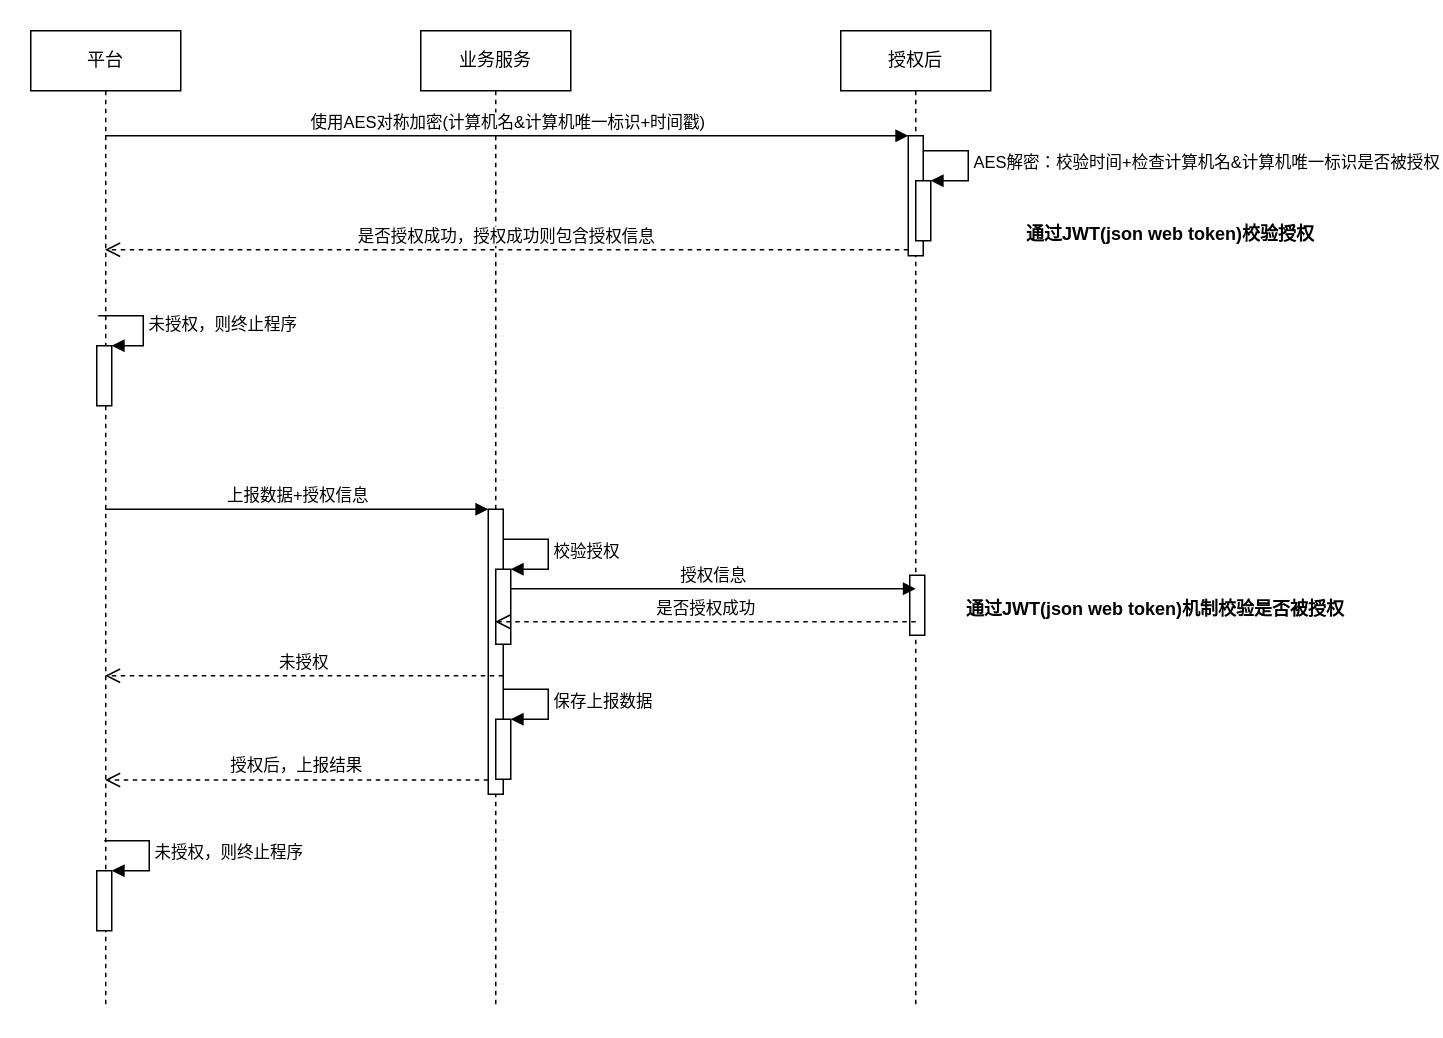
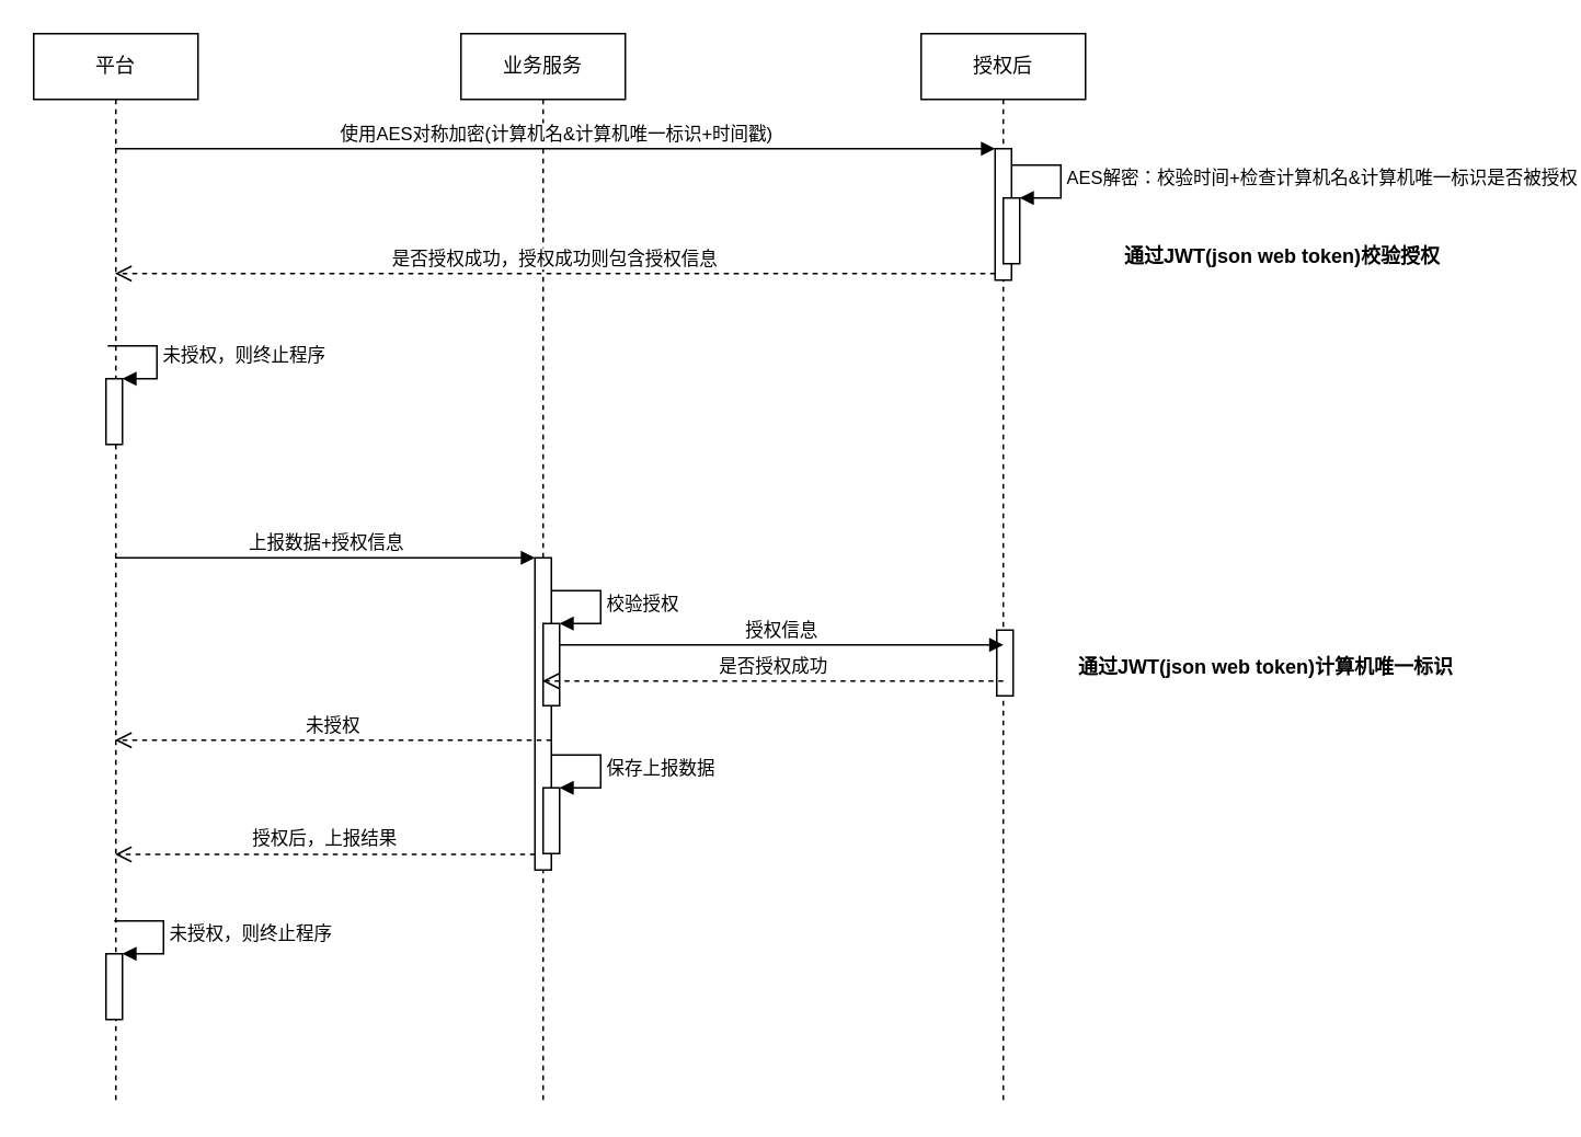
  <mxCell id="0" />
  <mxCell id="1" parent="0" />
  <mxCell id="2" value="平台" style="shape=umlLifeline;perimeter=lifelinePerimeter;whiteSpace=wrap;html=1;container=1;collapsible=0;recursiveResize=0;outlineConnect=0;" vertex="1" parent="1"><mxGeometry x="20" y="20" width="100" height="650" as="geometry" /></mxCell>
  <mxCell id="3" value="" style="html=1;points=[];perimeter=orthogonalPerimeter;" vertex="1" parent="2"><mxGeometry x="44" y="210" width="10" height="40" as="geometry" /></mxCell>
  <mxCell id="4" value="未授权，则终止程序" style="edgeStyle=orthogonalEdgeStyle;html=1;align=left;spacingLeft=2;endArrow=block;rounded=0;entryX=1;entryY=0;" edge="1" target="3" parent="2"><mxGeometry relative="1" as="geometry"><mxPoint x="45" y="190" as="sourcePoint" /><Array as="points"><mxPoint x="75" y="190" /></Array></mxGeometry></mxCell>
  <mxCell id="5" value="" style="html=1;points=[];perimeter=orthogonalPerimeter;" vertex="1" parent="2"><mxGeometry x="44" y="560" width="10" height="40" as="geometry" /></mxCell>
  <mxCell id="6" value="未授权，则终止程序" style="edgeStyle=orthogonalEdgeStyle;html=1;align=left;spacingLeft=2;endArrow=block;rounded=0;entryX=1;entryY=0;" edge="1" parent="2" target="5"><mxGeometry relative="1" as="geometry"><mxPoint x="49" y="540" as="sourcePoint" /><Array as="points"><mxPoint x="79" y="540" /></Array></mxGeometry></mxCell>
  <mxCell id="7" value="授权后" style="shape=umlLifeline;perimeter=lifelinePerimeter;whiteSpace=wrap;html=1;container=1;collapsible=0;recursiveResize=0;outlineConnect=0;" vertex="1" parent="1"><mxGeometry x="560" y="20" width="100" height="650" as="geometry" /></mxCell>
  <mxCell id="8" value="" style="html=1;points=[];perimeter=orthogonalPerimeter;" vertex="1" parent="7"><mxGeometry x="45" y="70" width="10" height="80" as="geometry" /></mxCell>
  <mxCell id="9" value="" style="html=1;points=[];perimeter=orthogonalPerimeter;" vertex="1" parent="7"><mxGeometry x="50" y="100" width="10" height="40" as="geometry" /></mxCell>
  <mxCell id="10" value="AES解密：校验时间+检查计算机名&amp;amp;计算机唯一标识是否被授权" style="edgeStyle=orthogonalEdgeStyle;html=1;align=left;spacingLeft=2;endArrow=block;rounded=0;entryX=1;entryY=0;" edge="1" target="9" parent="7"><mxGeometry relative="1" as="geometry"><mxPoint x="55" y="80" as="sourcePoint" /><Array as="points"><mxPoint x="85" y="80" /></Array></mxGeometry></mxCell>
  <mxCell id="11" value="" style="html=1;points=[];perimeter=orthogonalPerimeter;" vertex="1" parent="7"><mxGeometry x="46" y="363" width="10" height="40" as="geometry" /></mxCell>
  <mxCell id="12" value="业务服务" style="shape=umlLifeline;perimeter=lifelinePerimeter;whiteSpace=wrap;html=1;container=1;collapsible=0;recursiveResize=0;outlineConnect=0;" vertex="1" parent="1"><mxGeometry x="280" y="20" width="100" height="650" as="geometry" /></mxCell>
  <mxCell id="13" value="" style="html=1;points=[];perimeter=orthogonalPerimeter;" vertex="1" parent="12"><mxGeometry x="45" y="319" width="10" height="190" as="geometry" /></mxCell>
  <mxCell id="14" value="" style="html=1;points=[];perimeter=orthogonalPerimeter;" vertex="1" parent="12"><mxGeometry x="50" y="359" width="10" height="50" as="geometry" /></mxCell>
  <mxCell id="15" value="校验授权" style="edgeStyle=orthogonalEdgeStyle;html=1;align=left;spacingLeft=2;endArrow=block;rounded=0;entryX=1;entryY=0;" edge="1" target="14" parent="12"><mxGeometry relative="1" as="geometry"><mxPoint x="55" y="339" as="sourcePoint" /><Array as="points"><mxPoint x="85" y="339" /></Array></mxGeometry></mxCell>
  <mxCell id="16" value="" style="html=1;points=[];perimeter=orthogonalPerimeter;" vertex="1" parent="12"><mxGeometry x="50" y="459" width="10" height="40" as="geometry" /></mxCell>
  <mxCell id="17" value="保存上报数据" style="edgeStyle=orthogonalEdgeStyle;html=1;align=left;spacingLeft=2;endArrow=block;rounded=0;entryX=1;entryY=0;" edge="1" target="16" parent="12"><mxGeometry relative="1" as="geometry"><mxPoint x="55" y="439" as="sourcePoint" /><Array as="points"><mxPoint x="85" y="439" /></Array></mxGeometry></mxCell>
  <mxCell id="18" value="使用AES对称加密(计算机名&amp;amp;计算机唯一标识+时间戳)" style="html=1;verticalAlign=bottom;endArrow=block;entryX=0;entryY=0;rounded=0;" edge="1" target="8" parent="1" source="2"><mxGeometry relative="1" as="geometry"><mxPoint x="455" y="90" as="sourcePoint" /></mxGeometry></mxCell>
  <mxCell id="19" value="是否授权成功，授权成功则包含授权信息" style="html=1;verticalAlign=bottom;endArrow=open;dashed=1;endSize=8;exitX=0;exitY=0.95;rounded=0;" edge="1" source="8" parent="1" target="2"><mxGeometry relative="1" as="geometry"><mxPoint x="455" y="166" as="targetPoint" /></mxGeometry></mxCell>
  <mxCell id="20" value="通过JWT(json web token)校验授权" style="text;align=center;fontStyle=1;verticalAlign=middle;spacingLeft=3;spacingRight=3;strokeColor=none;rotatable=0;points=[[0,0.5],[1,0.5]];portConstraint=eastwest;" vertex="1" parent="1"><mxGeometry x="620" y="140" width="320" height="30" as="geometry" /></mxCell>
  <mxCell id="21" value="上报数据+授权信息" style="html=1;verticalAlign=bottom;endArrow=block;entryX=0;entryY=0;rounded=0;" edge="1" target="13" parent="1"><mxGeometry relative="1" as="geometry"><mxPoint x="69.5" y="339" as="sourcePoint" /></mxGeometry></mxCell>
  <mxCell id="22" value="授权后，上报结果" style="html=1;verticalAlign=bottom;endArrow=open;dashed=1;endSize=8;exitX=0;exitY=0.95;rounded=0;" edge="1" source="13" parent="1"><mxGeometry relative="1" as="geometry"><mxPoint x="69.5" y="519.5" as="targetPoint" /></mxGeometry></mxCell>
  <mxCell id="23" value="是否授权成功" style="html=1;verticalAlign=bottom;endArrow=open;dashed=1;endSize=8;exitX=0;exitY=0.95;rounded=0;" edge="1" parent="1"><mxGeometry relative="1" as="geometry"><mxPoint x="329.5" y="414" as="targetPoint" /><mxPoint x="610" y="414" as="sourcePoint" /></mxGeometry></mxCell>
  <mxCell id="24" value="授权信息" style="html=1;verticalAlign=bottom;endArrow=block;entryX=0;entryY=0;rounded=0;" edge="1" parent="1"><mxGeometry relative="1" as="geometry"><mxPoint x="340" y="392" as="sourcePoint" /><mxPoint x="610" y="392" as="targetPoint" /></mxGeometry></mxCell>
  <mxCell id="25" value="未授权" style="html=1;verticalAlign=bottom;endArrow=open;dashed=1;endSize=8;exitX=0;exitY=0.95;rounded=0;" edge="1" parent="1" target="2"><mxGeometry relative="1" as="geometry"><mxPoint x="79.5" y="450" as="targetPoint" /><mxPoint x="335" y="450" as="sourcePoint" /></mxGeometry></mxCell>
- <mxCell id="26" value="通过JWT(json web token)机制校验是否被授权" style="text;align=center;fontStyle=1;verticalAlign=middle;spacingLeft=3;spacingRight=3;strokeColor=none;rotatable=0;points=[[0,0.5],[1,0.5]];portConstraint=eastwest;" vertex="1" parent="1"><mxGeometry x="610" y="390" width="320" height="30" as="geometry" /></mxCell>
+ <mxCell id="26" value="通过JWT(json web token)计算机唯一标识" style="text;align=center;fontStyle=1;verticalAlign=middle;spacingLeft=3;spacingRight=3;strokeColor=none;rotatable=0;points=[[0,0.5],[1,0.5]];portConstraint=eastwest;" vertex="1" parent="1"><mxGeometry x="610" y="390" width="320" height="30" as="geometry" /></mxCell>
